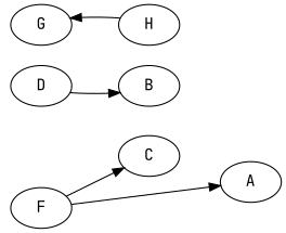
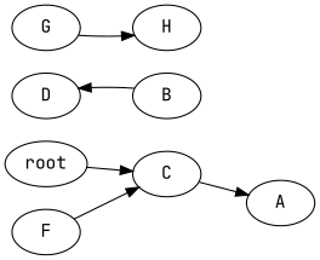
  strict digraph {
    fontname="JetBrains Mono"
    rankdir=LR
    node [fontname="JetBrains Mono"]
    edge [fontname="JetBrains Mono"]
+   n1 [label=root]
    n2 [label=C]
    n3 [label=A]
    n4 [label=D]
    n5 [label=B]
    n6 [label=F]
    n7 [label=G]
    n8 [label=H]
-   n6 -> n3
-   n4 -> n5
+   n1 -> n2
+   n2 -> n3
+   n5 -> n4
    n6 -> n2
-   n8 -> n7
+   n7 -> n8
  }
